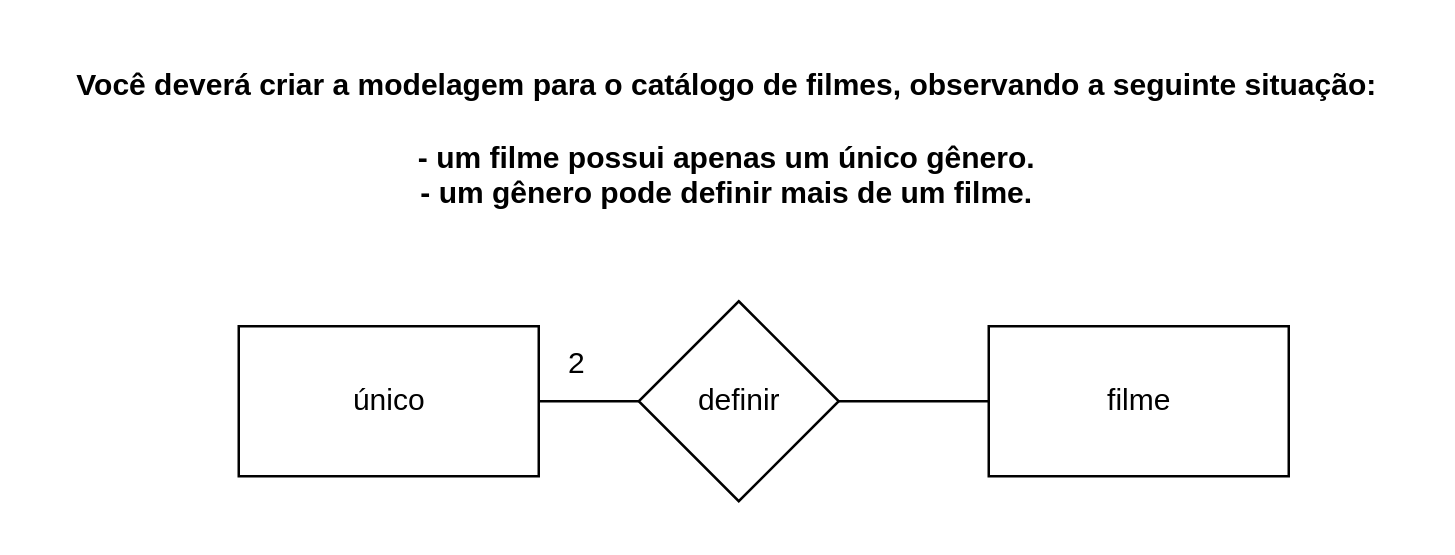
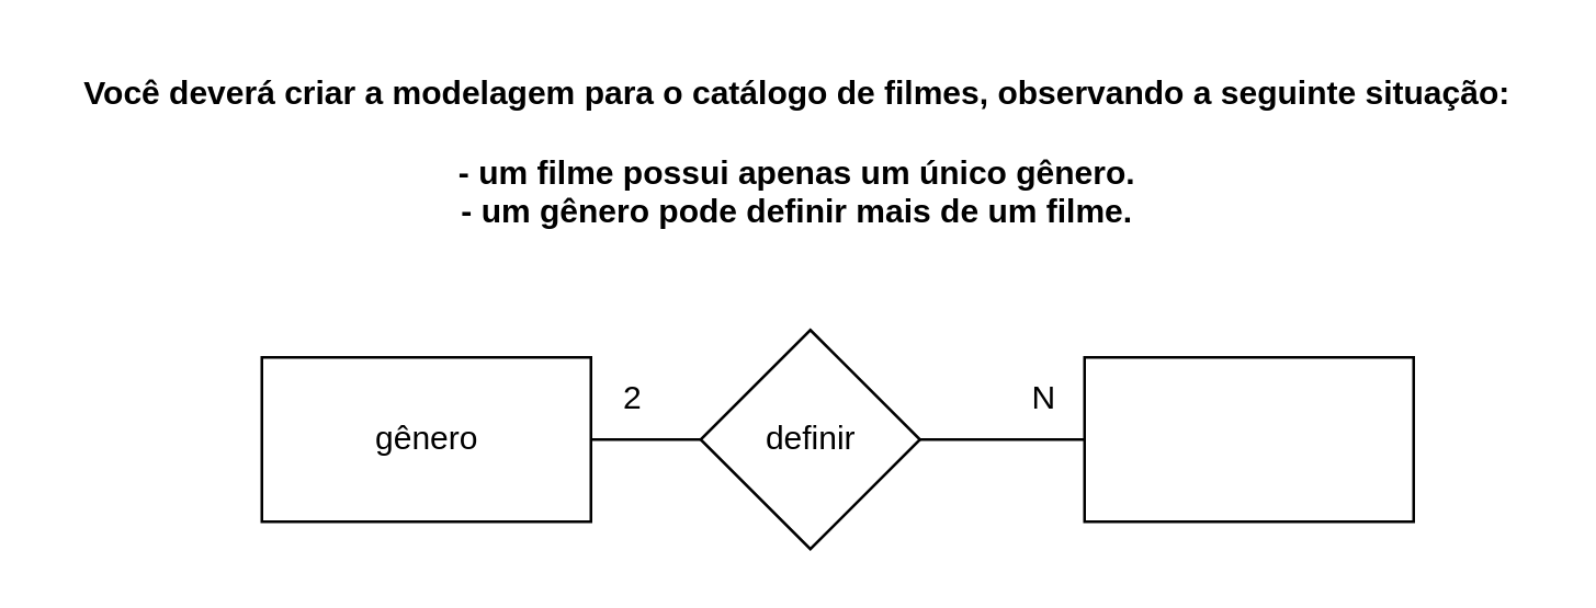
  <mxCell id="0" />
  <mxCell id="1" parent="0" />
  <mxCell id="2" value="" style="rhombus;whiteSpace=wrap;html=1;" vertex="1" parent="1"><mxGeometry x="255" y="120" width="80" height="80" as="geometry" /></mxCell>
  <mxCell id="3" value="definir" style="text;html=1;align=center;verticalAlign=middle;resizable=0;points=[];autosize=1;strokeColor=none;fillColor=none;" vertex="1" parent="1"><mxGeometry x="265" y="145" width="60" height="30" as="geometry" /></mxCell>
  <mxCell id="4" value="" style="rounded=0;whiteSpace=wrap;html=1;" vertex="1" parent="1"><mxGeometry x="95" y="130" width="120" height="60" as="geometry" /></mxCell>
  <mxCell id="5" value="" style="rounded=0;whiteSpace=wrap;html=1;" vertex="1" parent="1"><mxGeometry x="395" y="130" width="120" height="60" as="geometry" /></mxCell>
- <mxCell id="6" value="único" style="text;html=1;align=center;verticalAlign=middle;resizable=0;points=[];autosize=1;strokeColor=none;fillColor=none;" vertex="1" parent="1"><mxGeometry x="125" y="145" width="60" height="30" as="geometry" /></mxCell>
+ <mxCell id="6" value="gênero" style="text;html=1;align=center;verticalAlign=middle;resizable=0;points=[];autosize=1;strokeColor=none;fillColor=none;" vertex="1" parent="1"><mxGeometry x="125" y="145" width="60" height="30" as="geometry" /></mxCell>
  <mxCell id="7" value="" style="endArrow=none;html=1;rounded=0;entryX=0;entryY=0.5;entryDx=0;entryDy=0;exitX=1;exitY=0.5;exitDx=0;exitDy=0;" edge="1" parent="1" source="4" target="2"><mxGeometry width="50" height="50" relative="1" as="geometry"><mxPoint x="285" y="70" as="sourcePoint" /><mxPoint x="335" y="20" as="targetPoint" /></mxGeometry></mxCell>
  <mxCell id="8" value="" style="endArrow=none;html=1;rounded=0;entryX=0;entryY=0.5;entryDx=0;entryDy=0;exitX=1;exitY=0.5;exitDx=0;exitDy=0;" edge="1" parent="1" source="2" target="5"><mxGeometry width="50" height="50" relative="1" as="geometry"><mxPoint x="225" y="170" as="sourcePoint" /><mxPoint x="265" y="170" as="targetPoint" /></mxGeometry></mxCell>
- <mxCell id="9" value="filme" style="text;html=1;align=center;verticalAlign=middle;resizable=0;points=[];autosize=1;strokeColor=none;fillColor=none;" vertex="1" parent="1"><mxGeometry x="430" y="145" width="50" height="30" as="geometry" /></mxCell>
  <mxCell id="10" value="2" style="text;html=1;align=center;verticalAlign=middle;resizable=0;points=[];autosize=1;strokeColor=none;fillColor=none;" vertex="1" parent="1"><mxGeometry x="215" y="130" width="30" height="30" as="geometry" /></mxCell>
+ <mxCell id="11" value="N" style="text;html=1;align=center;verticalAlign=middle;resizable=0;points=[];autosize=1;strokeColor=none;fillColor=none;" vertex="1" parent="1"><mxGeometry x="365" y="130" width="30" height="30" as="geometry" /></mxCell>
  <mxCell id="12" value="&lt;div&gt;&lt;b&gt;Você deverá criar a modelagem para o catálogo de filmes, observando a seguinte situação:&lt;/b&gt;&lt;/div&gt;&lt;div&gt;&lt;b&gt;&lt;br&gt;&lt;/b&gt;&lt;/div&gt;&lt;div&gt;&lt;b&gt;- um filme possui apenas um único gênero.&lt;/b&gt;&lt;/div&gt;&lt;div&gt;&lt;b&gt;- um gênero pode definir mais de um filme.&lt;/b&gt;&lt;/div&gt;" style="text;html=1;align=center;verticalAlign=middle;resizable=0;points=[];autosize=1;strokeColor=none;fillColor=none;" vertex="1" parent="1"><mxGeometry x="20" y="20" width="540" height="70" as="geometry" /></mxCell>
